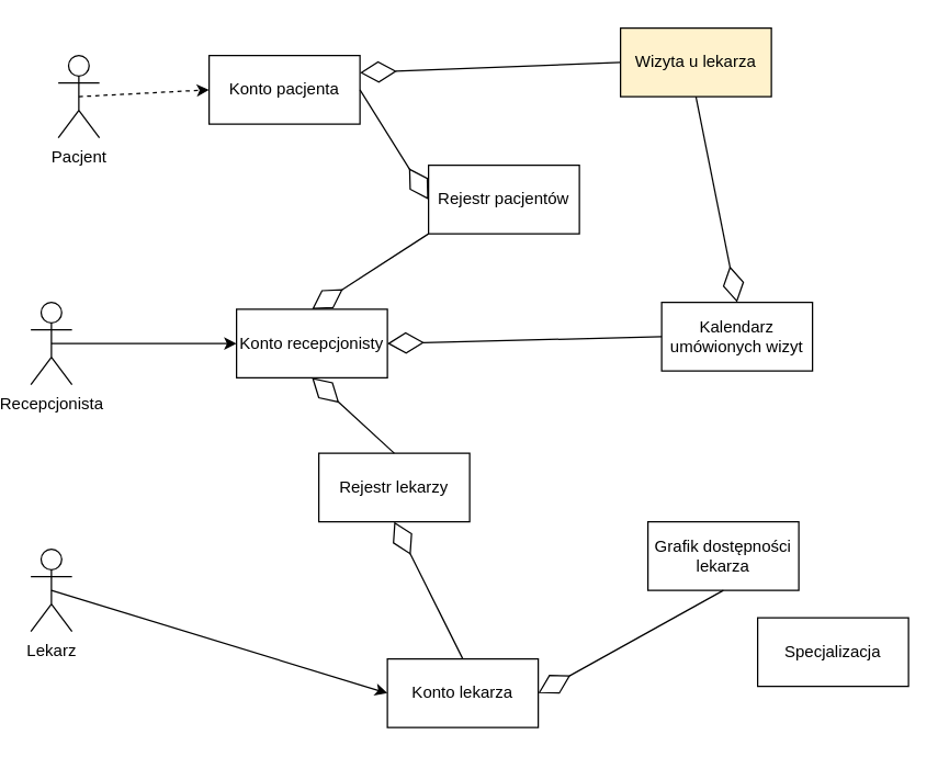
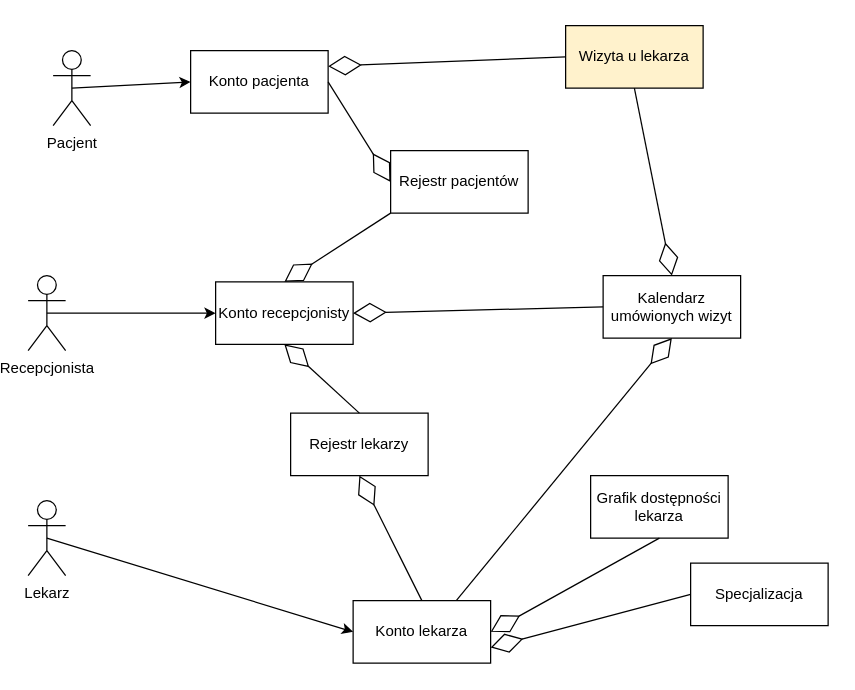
  <mxCell id="0" />
  <mxCell id="1" parent="0" />
  <mxCell id="2" value="Recepcjonista" style="shape=umlActor;verticalLabelPosition=bottom;verticalAlign=top;html=1;" parent="1" vertex="1"><mxGeometry x="20" y="220" width="30" height="60" as="geometry" /></mxCell>
  <mxCell id="3" value="Pacjent" style="shape=umlActor;verticalLabelPosition=bottom;verticalAlign=top;html=1;" parent="1" vertex="1"><mxGeometry x="40" y="40" width="30" height="60" as="geometry" /></mxCell>
  <mxCell id="4" value="Lekarz" style="shape=umlActor;verticalLabelPosition=bottom;verticalAlign=top;html=1;" parent="1" vertex="1"><mxGeometry x="20" y="400" width="30" height="60" as="geometry" /></mxCell>
  <mxCell id="5" value="Rejestr pacjentów" style="html=1;whiteSpace=wrap;" parent="1" vertex="1"><mxGeometry x="310" y="120" width="110" height="50" as="geometry" /></mxCell>
  <mxCell id="6" value="Rejestr lekarzy" style="html=1;whiteSpace=wrap;" parent="1" vertex="1"><mxGeometry x="230" y="330" width="110" height="50" as="geometry" /></mxCell>
  <mxCell id="7" value="Grafik dostępności lekarza" style="html=1;whiteSpace=wrap;" parent="1" vertex="1"><mxGeometry x="470" y="380" width="110" height="50" as="geometry" /></mxCell>
  <mxCell id="8" value="Kalendarz umówionych wizyt" style="html=1;whiteSpace=wrap;" parent="1" vertex="1"><mxGeometry x="480" y="220" width="110" height="50" as="geometry" /></mxCell>
  <mxCell id="9" value="Wizyta u lekarza" style="html=1;whiteSpace=wrap;fillColor=#fff2cc;" parent="1" vertex="1"><mxGeometry x="450" y="20" width="110" height="50" as="geometry" /></mxCell>
  <mxCell id="10" value="Konto pacjenta" style="html=1;whiteSpace=wrap;" parent="1" vertex="1"><mxGeometry x="150" y="40" width="110" height="50" as="geometry" /></mxCell>
  <mxCell id="11" value="Konto recepcjonisty" style="html=1;whiteSpace=wrap;" parent="1" vertex="1"><mxGeometry x="170" y="225" width="110" height="50" as="geometry" /></mxCell>
  <mxCell id="12" value="Konto lekarza" style="html=1;whiteSpace=wrap;" parent="1" vertex="1"><mxGeometry x="280" y="480" width="110" height="50" as="geometry" /></mxCell>
  <mxCell id="13" value="" style="endArrow=diamondThin;endFill=0;endSize=24;html=1;rounded=0;exitX=1;exitY=0.5;exitDx=0;exitDy=0;entryX=0;entryY=0.5;entryDx=0;entryDy=0;" parent="1" source="10" target="5" edge="1"><mxGeometry width="160" relative="1" as="geometry"><mxPoint x="170" y="80" as="sourcePoint" /><mxPoint x="60" y="80" as="targetPoint" /></mxGeometry></mxCell>
  <mxCell id="14" value="" style="endArrow=diamondThin;endFill=0;endSize=24;html=1;rounded=0;exitX=0;exitY=0.5;exitDx=0;exitDy=0;entryX=1;entryY=0.25;entryDx=0;entryDy=0;" parent="1" source="9" target="10" edge="1"><mxGeometry width="160" relative="1" as="geometry"><mxPoint x="280" y="80" as="sourcePoint" /><mxPoint x="350" y="30" as="targetPoint" /></mxGeometry></mxCell>
  <mxCell id="15" value="" style="endArrow=diamondThin;endFill=0;endSize=24;html=1;rounded=0;exitX=0.5;exitY=1;exitDx=0;exitDy=0;entryX=0.5;entryY=0;entryDx=0;entryDy=0;" parent="1" source="9" target="8" edge="1"><mxGeometry width="160" relative="1" as="geometry"><mxPoint x="460" y="55" as="sourcePoint" /><mxPoint x="270" y="63" as="targetPoint" /></mxGeometry></mxCell>
  <mxCell id="16" value="" style="endArrow=diamondThin;endFill=0;endSize=24;html=1;rounded=0;exitX=0;exitY=1;exitDx=0;exitDy=0;entryX=0.5;entryY=0;entryDx=0;entryDy=0;" parent="1" source="5" target="11" edge="1"><mxGeometry width="160" relative="1" as="geometry"><mxPoint x="360" y="345" as="sourcePoint" /><mxPoint x="290" y="260" as="targetPoint" /></mxGeometry></mxCell>
  <mxCell id="17" value="" style="endArrow=diamondThin;endFill=0;endSize=24;html=1;rounded=0;exitX=0.5;exitY=0;exitDx=0;exitDy=0;entryX=0.5;entryY=1;entryDx=0;entryDy=0;" parent="1" source="12" target="6" edge="1"><mxGeometry width="160" relative="1" as="geometry"><mxPoint x="360" y="345" as="sourcePoint" /><mxPoint x="290" y="260" as="targetPoint" /></mxGeometry></mxCell>
  <mxCell id="18" value="" style="endArrow=diamondThin;endFill=0;endSize=24;html=1;rounded=0;exitX=0.5;exitY=0;exitDx=0;exitDy=0;entryX=0.5;entryY=1;entryDx=0;entryDy=0;" parent="1" source="6" target="11" edge="1"><mxGeometry width="160" relative="1" as="geometry"><mxPoint x="360" y="345" as="sourcePoint" /><mxPoint x="290" y="260" as="targetPoint" /></mxGeometry></mxCell>
  <mxCell id="19" value="" style="endArrow=diamondThin;endFill=0;endSize=24;html=1;rounded=0;exitX=0.5;exitY=1;exitDx=0;exitDy=0;entryX=1;entryY=0.5;entryDx=0;entryDy=0;" parent="1" source="7" target="12" edge="1"><mxGeometry width="160" relative="1" as="geometry"><mxPoint x="350" y="490" as="sourcePoint" /><mxPoint x="490" y="470" as="targetPoint" /></mxGeometry></mxCell>
+ <mxCell id="20" value="" style="endArrow=diamondThin;endFill=0;endSize=24;html=1;rounded=0;exitX=0.75;exitY=0;exitDx=0;exitDy=0;entryX=0.5;entryY=1;entryDx=0;entryDy=0;" parent="1" source="12" target="8" edge="1"><mxGeometry width="160" relative="1" as="geometry"><mxPoint x="515" y="80" as="sourcePoint" /><mxPoint x="545" y="230" as="targetPoint" /></mxGeometry></mxCell>
  <mxCell id="21" value="" style="endArrow=diamondThin;endFill=0;endSize=24;html=1;rounded=0;exitX=0;exitY=0.5;exitDx=0;exitDy=0;entryX=1;entryY=0.5;entryDx=0;entryDy=0;" parent="1" source="8" target="11" edge="1"><mxGeometry width="160" relative="1" as="geometry"><mxPoint x="372" y="490" as="sourcePoint" /><mxPoint x="545" y="280" as="targetPoint" /></mxGeometry></mxCell>
  <mxCell id="22" value="" style="endArrow=classic;html=1;rounded=0;exitX=0.5;exitY=0.5;exitDx=0;exitDy=0;exitPerimeter=0;entryX=0;entryY=0.5;entryDx=0;entryDy=0;" edge="1" parent="1" source="4" target="12"><mxGeometry width="50" height="50" relative="1" as="geometry"><mxPoint x="310" y="430" as="sourcePoint" /><mxPoint x="360" y="380" as="targetPoint" /></mxGeometry></mxCell>
  <mxCell id="23" value="" style="endArrow=classic;html=1;rounded=0;exitX=0.5;exitY=0.5;exitDx=0;exitDy=0;exitPerimeter=0;entryX=0;entryY=0.5;entryDx=0;entryDy=0;" edge="1" parent="1" source="2" target="11"><mxGeometry width="50" height="50" relative="1" as="geometry"><mxPoint x="45" y="440" as="sourcePoint" /><mxPoint x="290" y="515" as="targetPoint" /></mxGeometry></mxCell>
- <mxCell id="24" value="" style="endArrow=classic;html=1;rounded=0;exitX=0.5;exitY=0.5;exitDx=0;exitDy=0;exitPerimeter=0;entryX=0;entryY=0.5;entryDx=0;entryDy=0;dashed=1;" edge="1" parent="1" source="3" target="10"><mxGeometry width="50" height="50" relative="1" as="geometry"><mxPoint x="45" y="260" as="sourcePoint" /><mxPoint x="180" y="260" as="targetPoint" /></mxGeometry></mxCell>
+ <mxCell id="24" value="" style="endArrow=classic;html=1;rounded=0;exitX=0.5;exitY=0.5;exitDx=0;exitDy=0;exitPerimeter=0;entryX=0;entryY=0.5;entryDx=0;entryDy=0;" edge="1" parent="1" source="3" target="10"><mxGeometry width="50" height="50" relative="1" as="geometry"><mxPoint x="45" y="260" as="sourcePoint" /><mxPoint x="180" y="260" as="targetPoint" /></mxGeometry></mxCell>
  <mxCell id="25" value="Specjalizacja" style="html=1;whiteSpace=wrap;" vertex="1" parent="1"><mxGeometry x="550" y="450" width="110" height="50" as="geometry" /></mxCell>
+ <mxCell id="26" value="" style="endArrow=diamondThin;endFill=0;endSize=24;html=1;rounded=0;exitX=0;exitY=0.5;exitDx=0;exitDy=0;entryX=1;entryY=0.75;entryDx=0;entryDy=0;" edge="1" parent="1" source="25" target="12"><mxGeometry width="160" relative="1" as="geometry"><mxPoint x="555" y="460" as="sourcePoint" /><mxPoint x="390" y="510" as="targetPoint" /></mxGeometry></mxCell>
